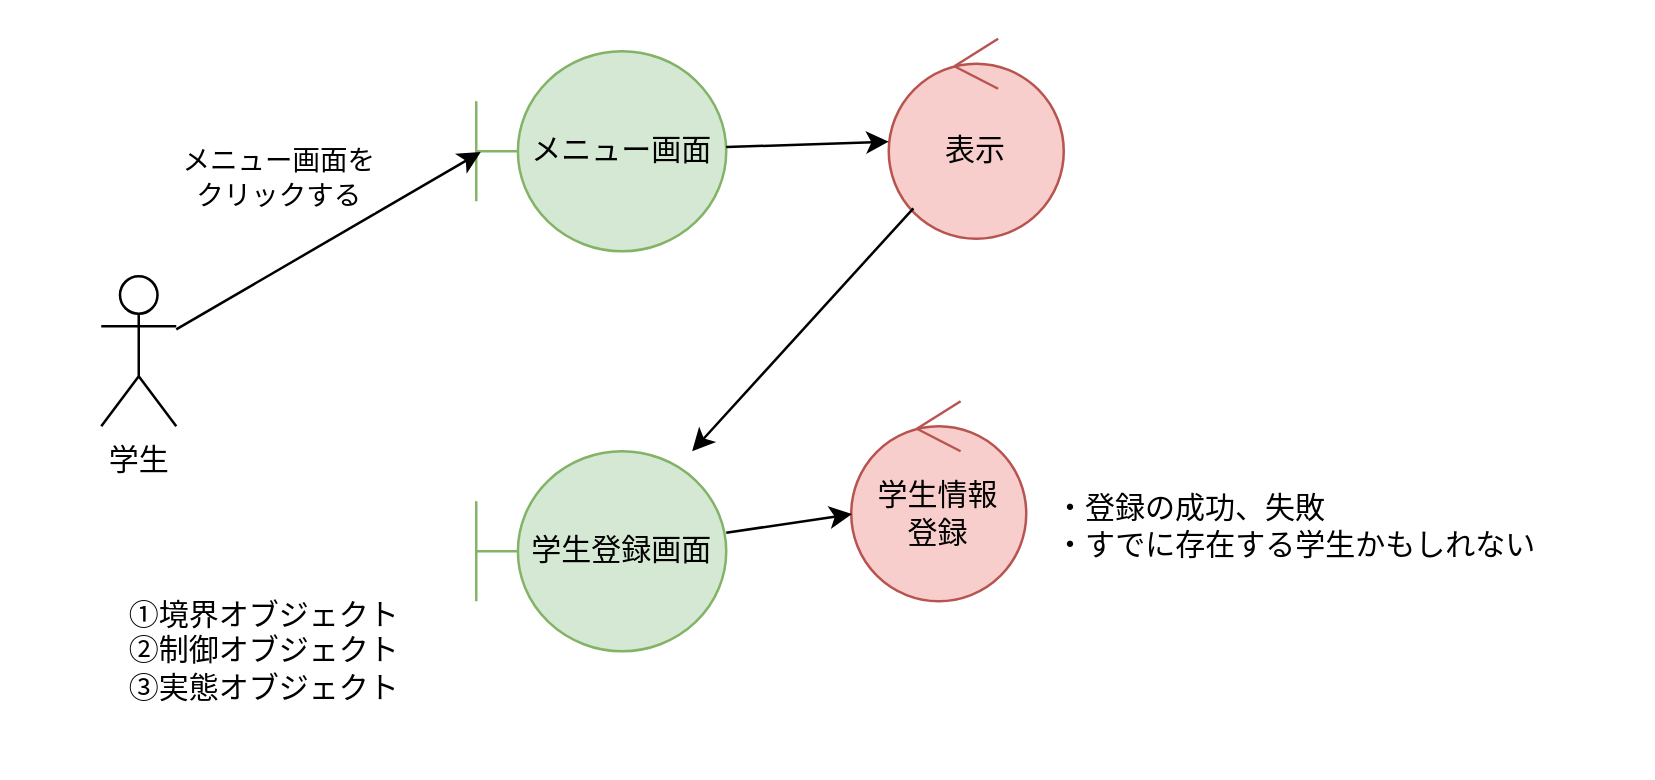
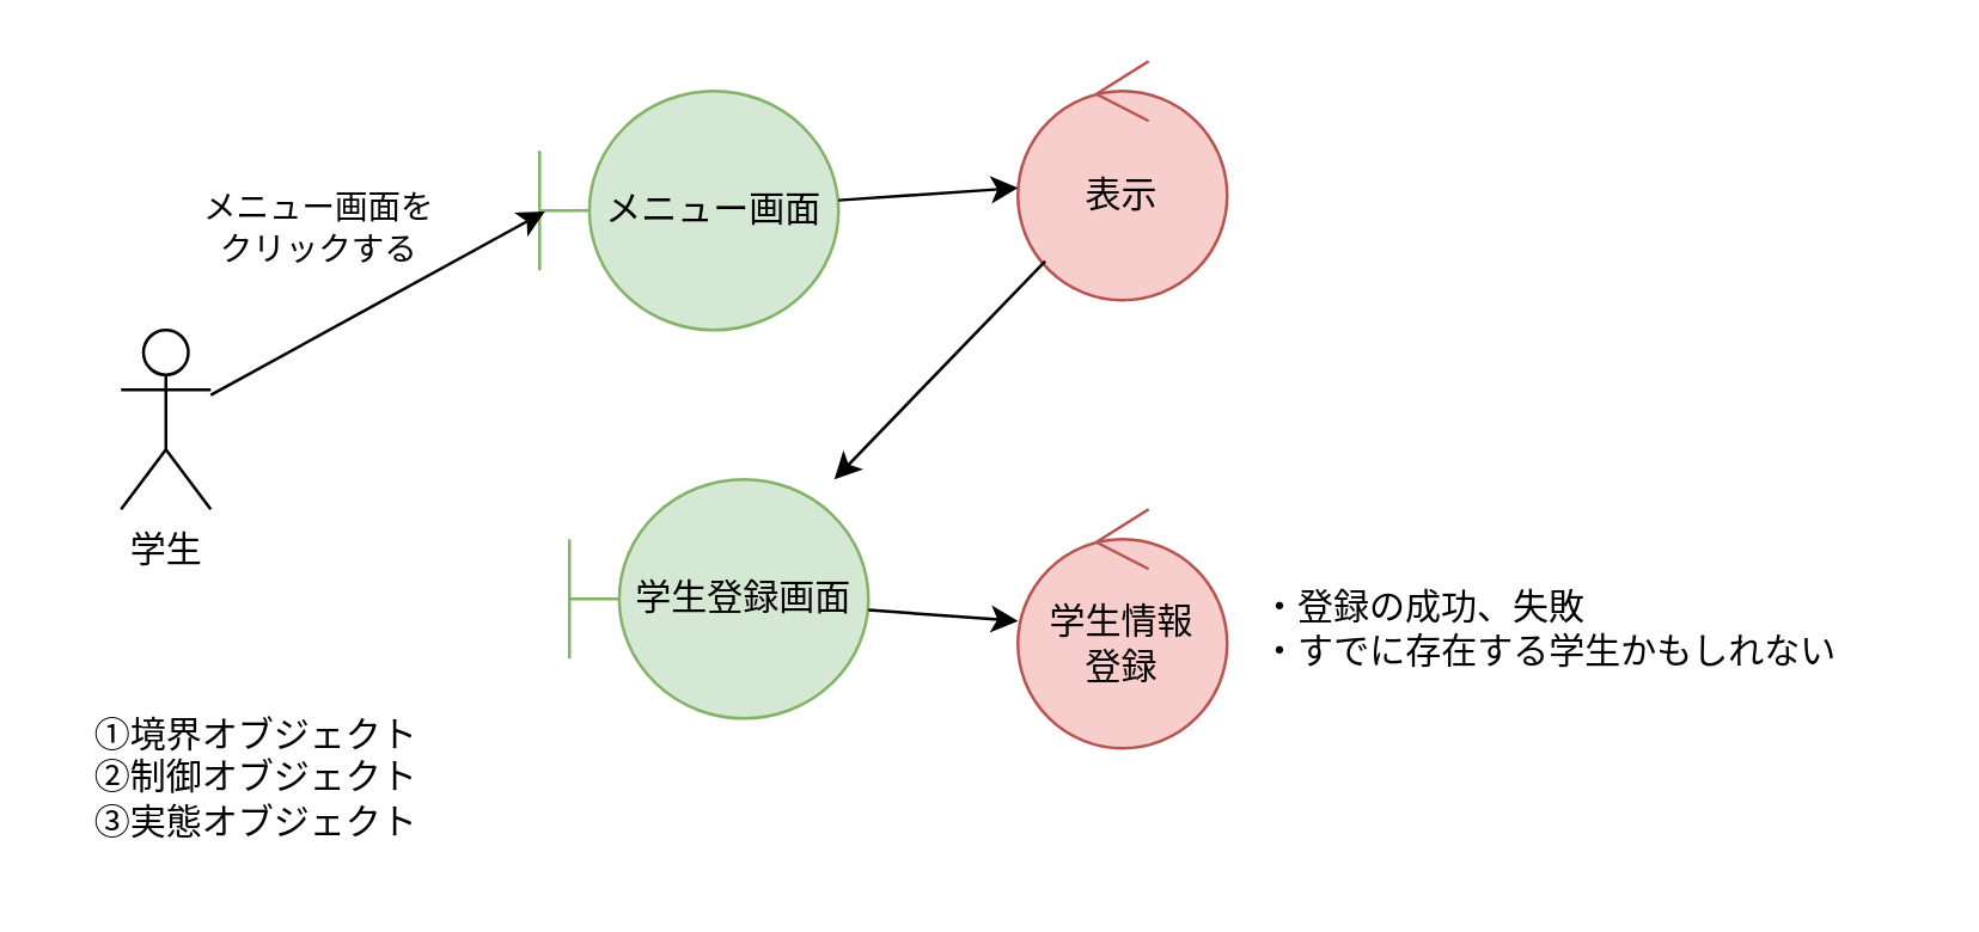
  <mxCell id="0" />
  <mxCell id="1" parent="0" />
  <mxCell id="2" value="学生" style="shape=umlActor;verticalLabelPosition=bottom;verticalAlign=top;html=1;outlineConnect=0;" vertex="1" parent="1"><mxGeometry x="40" y="110" width="30" height="60" as="geometry" /></mxCell>
- <mxCell id="3" value="メニュー画面" style="shape=umlBoundary;whiteSpace=wrap;html=1;fillColor=#d5e8d4;strokeColor=#82b366;" vertex="1" parent="1"><mxGeometry x="190" y="20" width="100" height="80" as="geometry" /></mxCell>
+ <mxCell id="3" value="メニュー画面" style="shape=umlBoundary;whiteSpace=wrap;html=1;fillColor=#d5e8d4;strokeColor=#82b366;" vertex="1" parent="1"><mxGeometry x="180" y="30" width="100" height="80" as="geometry" /></mxCell>
  <mxCell id="4" value="" style="endArrow=classic;html=1;rounded=0;entryX=0.018;entryY=0.504;entryDx=0;entryDy=0;entryPerimeter=0;" edge="1" parent="1" source="2" target="3"><mxGeometry width="50" height="50" relative="1" as="geometry"><mxPoint x="210" y="190" as="sourcePoint" /><mxPoint x="260" y="140" as="targetPoint" /></mxGeometry></mxCell>
  <mxCell id="5" value="メニュー画面を&lt;div&gt;クリックする&lt;/div&gt;" style="edgeLabel;html=1;align=center;verticalAlign=middle;resizable=0;points=[];" vertex="1" connectable="0" parent="4"><mxGeometry x="0.054" y="1" relative="1" as="geometry"><mxPoint x="-23" y="-23" as="offset" /></mxGeometry></mxCell>
- <mxCell id="6" value="学生登録画面" style="shape=umlBoundary;whiteSpace=wrap;html=1;fillColor=#d5e8d4;strokeColor=#82b366;" vertex="1" parent="1"><mxGeometry x="190" y="180" width="100" height="80" as="geometry" /></mxCell>
- <mxCell id="7" value="表示" style="ellipse;shape=umlControl;whiteSpace=wrap;html=1;fillColor=#f8cecc;strokeColor=#b85450;" vertex="1" parent="1"><mxGeometry x="355" y="15" width="70" height="80" as="geometry" /></mxCell>
- <mxCell id="8" value="学生情報&lt;div&gt;登録&lt;/div&gt;" style="ellipse;shape=umlControl;whiteSpace=wrap;html=1;fillColor=#f8cecc;strokeColor=#b85450;" vertex="1" parent="1"><mxGeometry x="340" y="160" width="70" height="80" as="geometry" /></mxCell>
+ <mxCell id="6" value="学生登録画面" style="shape=umlBoundary;whiteSpace=wrap;html=1;fillColor=#d5e8d4;strokeColor=#82b366;" vertex="1" parent="1"><mxGeometry x="190" y="160" width="100" height="80" as="geometry" /></mxCell>
+ <mxCell id="7" value="表示" style="ellipse;shape=umlControl;whiteSpace=wrap;html=1;fillColor=#f8cecc;strokeColor=#b85450;" vertex="1" parent="1"><mxGeometry x="340" y="20" width="70" height="80" as="geometry" /></mxCell>
+ <mxCell id="8" value="学生情報&lt;div&gt;登録&lt;/div&gt;" style="ellipse;shape=umlControl;whiteSpace=wrap;html=1;fillColor=#f8cecc;strokeColor=#b85450;" vertex="1" parent="1"><mxGeometry x="340" y="170" width="70" height="80" as="geometry" /></mxCell>
  <mxCell id="9" value="" style="endArrow=classic;html=1;rounded=0;" edge="1" parent="1" source="3" target="7"><mxGeometry width="50" height="50" relative="1" as="geometry"><mxPoint x="200" y="170" as="sourcePoint" /><mxPoint x="250" y="120" as="targetPoint" /></mxGeometry></mxCell>
  <mxCell id="10" value="" style="endArrow=classic;html=1;rounded=0;" edge="1" parent="1" source="7" target="6"><mxGeometry width="50" height="50" relative="1" as="geometry"><mxPoint x="330" y="80" as="sourcePoint" /><mxPoint x="380" y="80" as="targetPoint" /></mxGeometry></mxCell>
  <mxCell id="11" value="" style="endArrow=classic;html=1;rounded=0;" edge="1" parent="1" source="6" target="8"><mxGeometry width="50" height="50" relative="1" as="geometry"><mxPoint x="370" y="160" as="sourcePoint" /><mxPoint x="300" y="233" as="targetPoint" /></mxGeometry></mxCell>
  <mxCell id="12" value="・登録の成功、失敗&lt;div&gt;・すでに存在する学生かもしれない&lt;/div&gt;" style="text;html=1;align=left;verticalAlign=middle;resizable=0;points=[];autosize=1;strokeColor=none;fillColor=none;" vertex="1" parent="1"><mxGeometry x="420" y="190" width="220" height="40" as="geometry" /></mxCell>
- <mxCell id="13" value="①境界オブジェクト&lt;div&gt;②制御オブジェクト&lt;/div&gt;&lt;div&gt;③実態オブジェクト&lt;/div&gt;" style="text;html=1;align=center;verticalAlign=middle;resizable=0;points=[];autosize=1;strokeColor=none;fillColor=none;" vertex="1" parent="1"><mxGeometry x="40" y="230" width="130" height="60" as="geometry" /></mxCell>
+ <mxCell id="13" value="①境界オブジェクト&lt;div&gt;②制御オブジェクト&lt;/div&gt;&lt;div&gt;③実態オブジェクト&lt;/div&gt;" style="text;html=1;align=center;verticalAlign=middle;resizable=0;points=[];autosize=1;strokeColor=none;fillColor=none;" vertex="1" parent="1"><mxGeometry x="20" y="230" width="130" height="60" as="geometry" /></mxCell>
